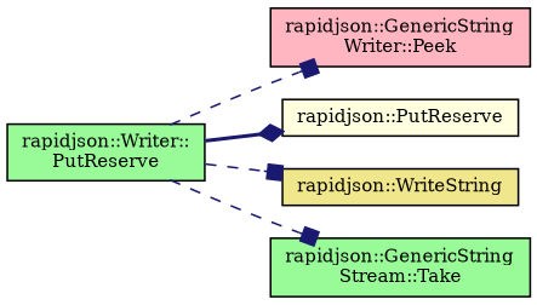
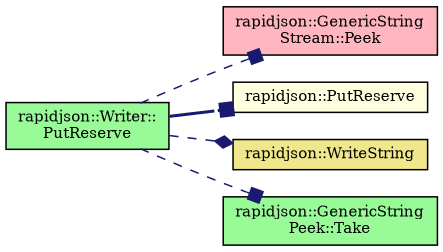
  digraph {
    fontname="DejaVu Serif"
    rankdir=LR
    node [color=black fillcolor=palegreen fontname="DejaVu Serif" fontsize=10 shape=record style=filled]
    edge [arrowhead=box color=midnightblue fontname="DejaVu Serif" fontsize=10 labelfontname=Helvetica labelfontsize=10 style=dashed]
    n1 [fontcolor=black height=0.2 label="rapidjson::Writer::\lPutReserve" width=0.4]
-   n2 [fillcolor=lightpink height=0.2 label="rapidjson::GenericString\lWriter::Peek" width=0.4]
+   n2 [fillcolor=lightpink height=0.2 label="rapidjson::GenericString\lStream::Peek" width=0.4]
    n3 [fillcolor=lightyellow height=0.2 label="rapidjson::PutReserve" width=0.4]
    n4 [fillcolor=khaki height=0.2 label="rapidjson::WriteString" width=0.4]
-   n5 [height=0.2 label="rapidjson::GenericString\lStream::Take" width=0.4]
+   n5 [height=0.2 label="rapidjson::GenericString\lPeek::Take" width=0.4]
    n1 -> n2
-   n1 -> n3 [arrowhead=diamond style=bold]
-   n1 -> n4
+   n1 -> n3 [style=bold]
+   n1 -> n4 [arrowhead=diamond]
    n1 -> n5
  }
